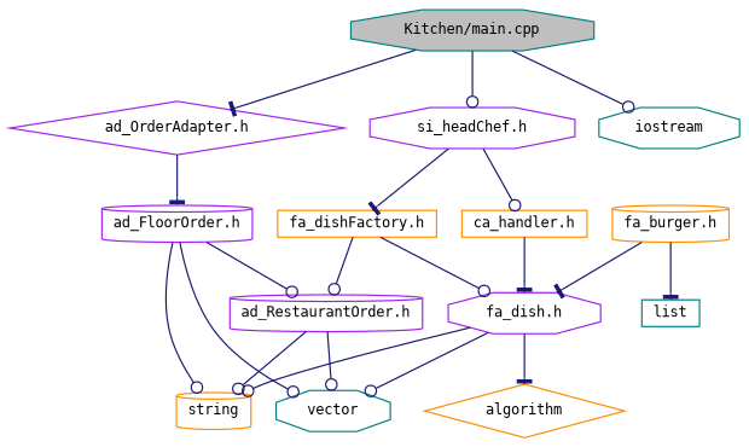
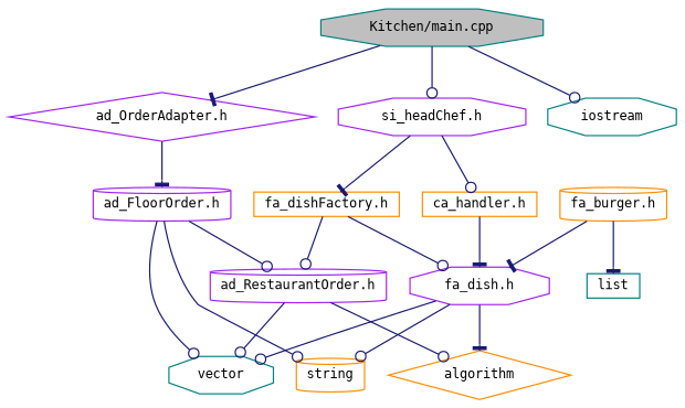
  digraph {
    fontname="DejaVu Sans Mono"
    node [color=purple fillcolor=white fontname="DejaVu Sans Mono" fontsize=10 shape=octagon style=filled]
    edge [arrowhead=odot color=midnightblue fontname="DejaVu Sans Mono" fontsize=10 labelfontname=Helvetica labelfontsize=10 style=solid]
    n1 [color=teal fillcolor=grey75 fontcolor=black height=0.2 label="Kitchen/main.cpp" width=0.4]
    n2 [height=0.2 label="ad_OrderAdapter.h" shape=diamond width=0.4]
    n3 [height=0.2 label="si_headChef.h" width=0.4]
    n4 [color=teal height=0.2 label=iostream width=0.4]
    n5 [height=0.2 label="ad_FloorOrder.h" shape=cylinder width=0.4]
    n6 [color=darkorange height=0.2 label="fa_dishFactory.h" shape=box width=0.4]
    n7 [color=darkorange height=0.2 label="ca_handler.h" shape=box width=0.4]
    n8 [color=teal height=0.2 label=vector width=0.4]
    n9 [color=darkorange height=0.2 label=string shape=cylinder width=0.4]
    n10 [height=0.2 label="ad_RestaurantOrder.h" shape=cylinder width=0.4]
    n11 [height=0.2 label="fa_dish.h" width=0.4]
    n12 [color=darkorange height=0.2 label=algorithm shape=diamond width=0.4]
    n13 [color=darkorange height=0.2 label="fa_burger.h" shape=cylinder width=0.4]
    n14 [color=teal height=0.2 label=list shape=box width=0.4]
    n1 -> n2 [arrowhead=tee]
    n1 -> n3
    n1 -> n4
    n2 -> n5 [arrowhead=tee]
    n3 -> n6 [arrowhead=tee]
    n3 -> n7
    n5 -> n8
    n5 -> n9
    n5 -> n10
    n6 -> n10
    n6 -> n11
    n7 -> n11 [arrowhead=tee]
    n10 -> n8
-   n10 -> n9
+   n10 -> n12
    n11 -> n8
    n11 -> n9
    n11 -> n12 [arrowhead=tee]
    n13 -> n11 [arrowhead=tee]
    n13 -> n14 [arrowhead=tee]
  }
